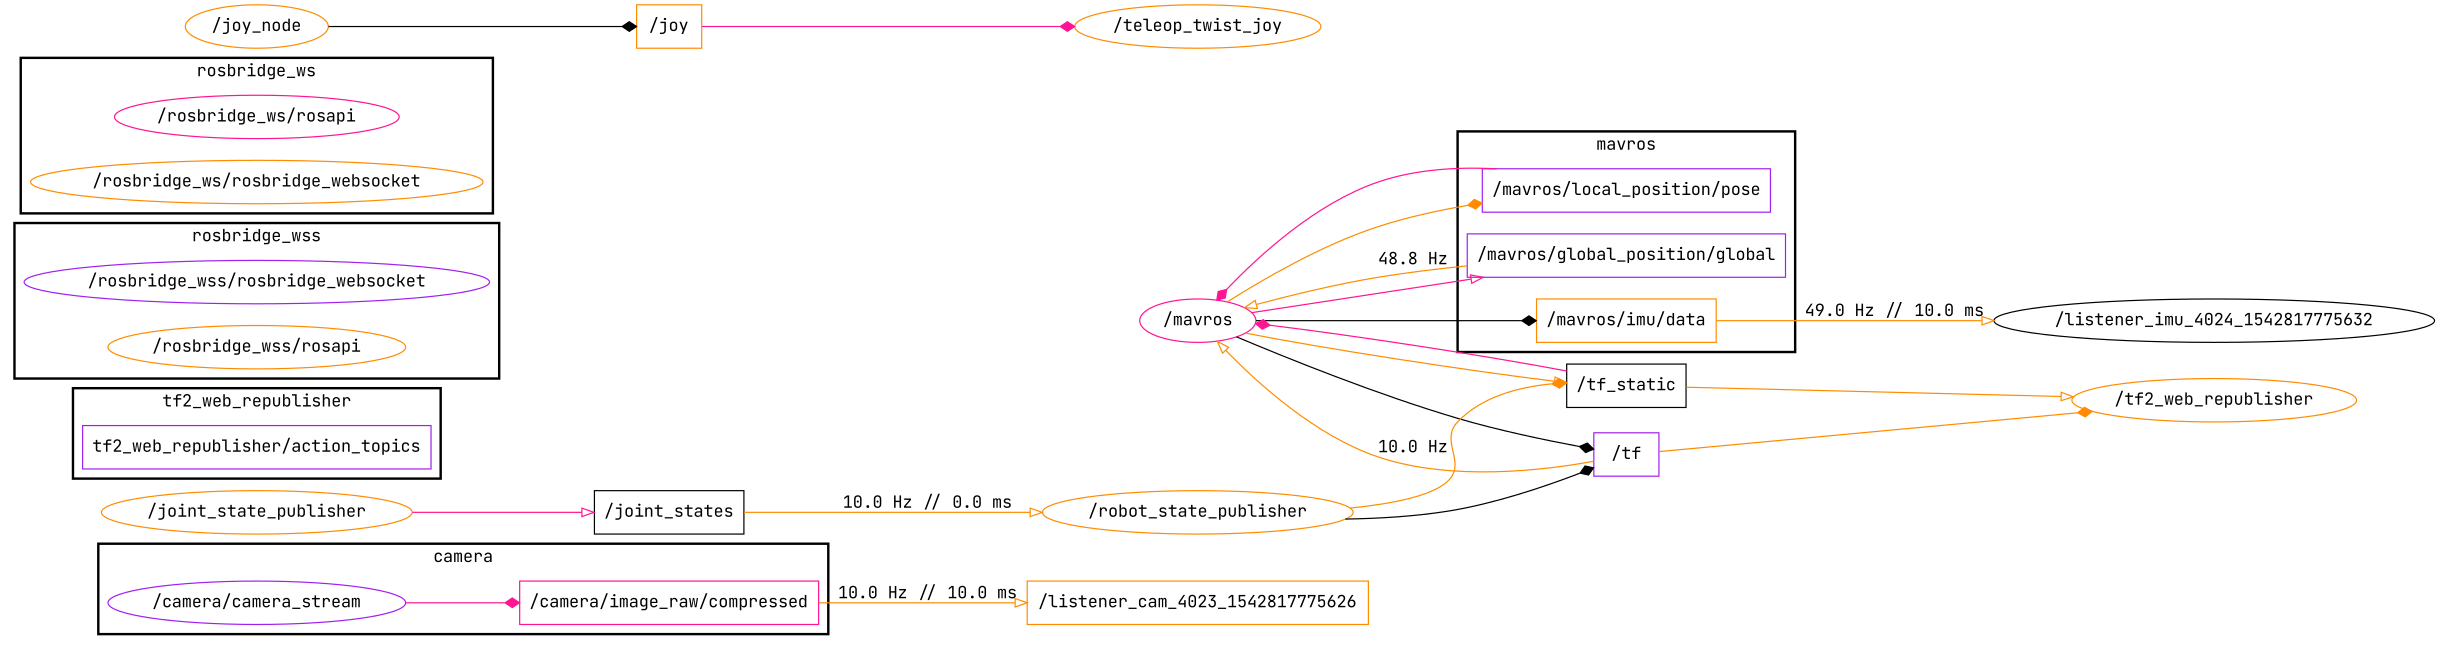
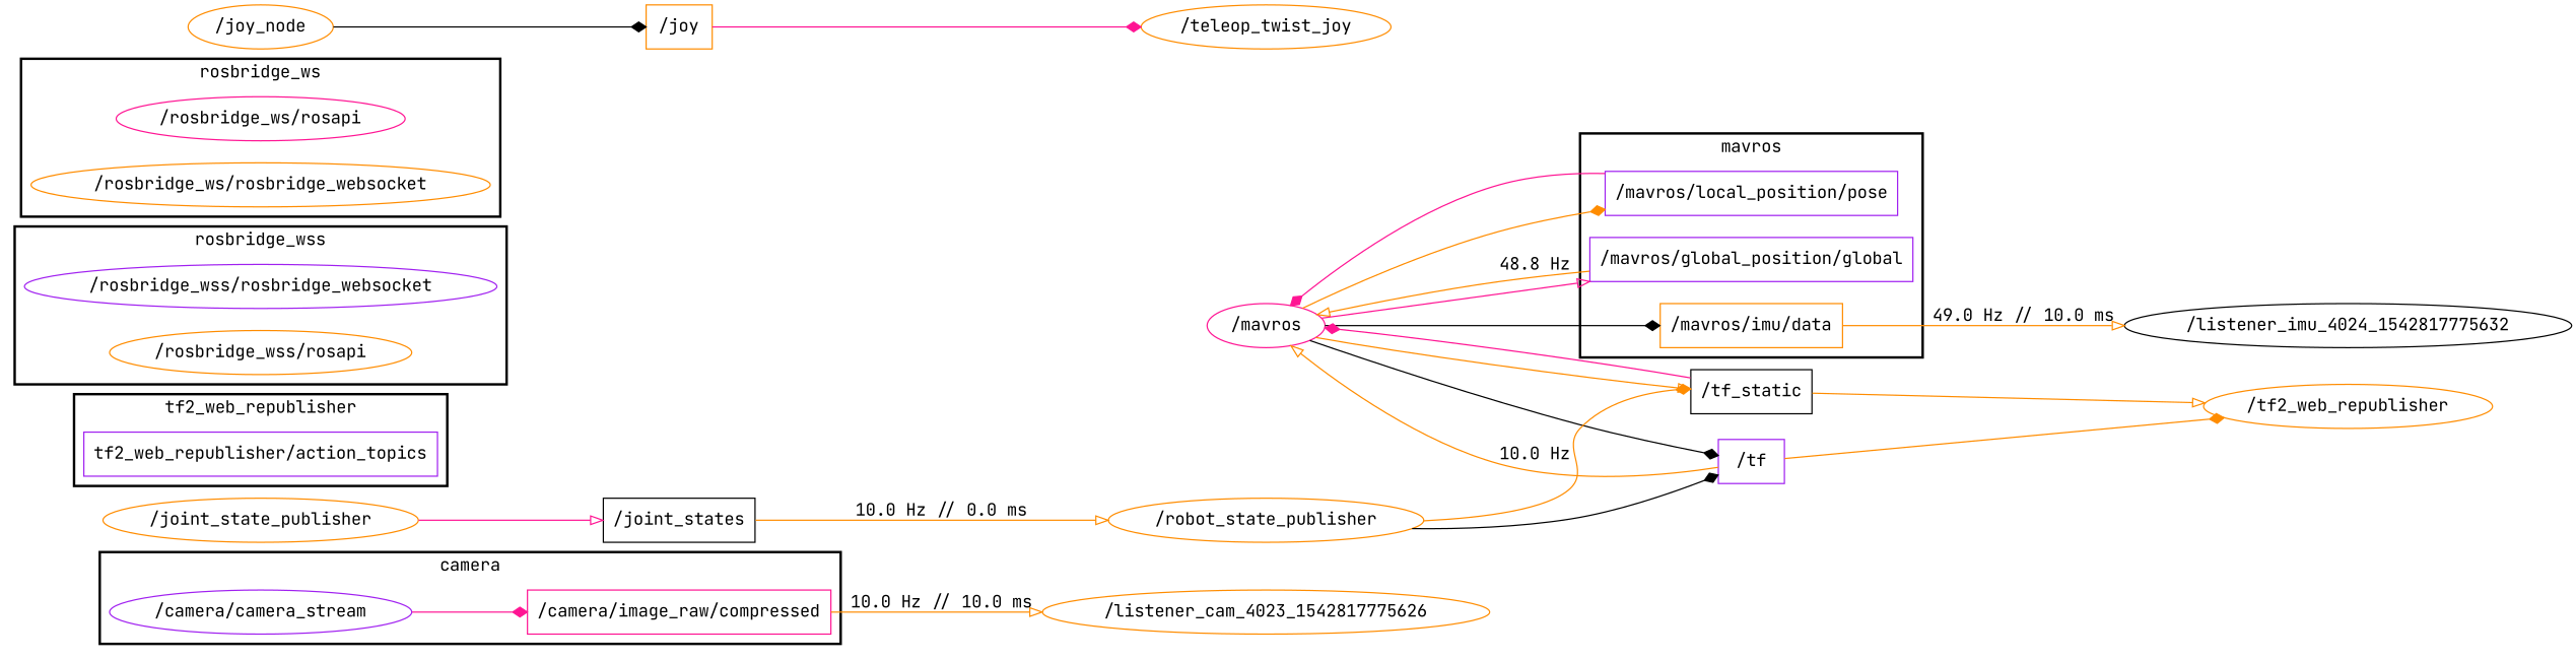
  digraph {
    compound=True
    fontname="JetBrains Mono"
    rank=same
    rankdir=LR
    ranksep=0.2
    node [color=darkorange fontname="JetBrains Mono" shape=ellipse]
    edge [arrowhead=diamond color=darkorange fontname="JetBrains Mono" penwidth=1]
    n1 [color=deeppink height=0.5 label="/camera/image_raw/compressed" shape=box width=2.6806]
    n2 [color=purple height=0.5 label="/camera/camera_stream" width=2.6539]
    n3 [color=purple height=0.5 label="/mavros/local_position/pose" shape=box width=2.3611]
    n4 [color=purple height=0.5 label="/mavros/global_position/global" shape=box width=2.5833]
    n5 [height=0.5 label="/mavros/imu/data" shape=box width=1.5694]
    n6 [color=purple height=0.5 label="tf2_web_republisher/action_topics" shape=box width=2.8333]
    n7 [color=purple height=0.5 label="/rosbridge_wss/rosbridge_websocket" width=3.9177]
    n8 [height=0.5 label="/rosbridge_wss/rosapi" width=2.4373]
    n9 [color=deeppink height=0.5 label="/rosbridge_ws/rosapi" width=2.347]
    n10 [height=0.5 label="/rosbridge_ws/rosbridge_websocket" width=3.8274]
-   n11 [height=0.5 label="/listener_cam_4023_1542817775626" shape=box width=3.9358]
+   n11 [height=0.5 label="/listener_cam_4023_1542817775626" width=3.9358]
    n12 [color=deeppink height=0.5 label="/mavros" width=1.1013]
    n13 [color=black height=0.5 label="/listener_imu_4024_1542817775632" width=3.9177]
    n14 [color=purple height=0.5 label="/tf" shape=box width=0.75]
    n15 [color=black height=0.5 label="/tf_static" shape=box width=0.88889]
    n16 [height=0.5 label="/tf2_web_republisher" width=2.3831]
    n17 [height=0.5 label="/joy" shape=box width=0.75]
    n18 [height=0.5 label="/teleop_twist_joy" width=1.9859]
    n19 [color=black height=0.5 label="/joint_states" shape=box width=1.1389]
    n20 [height=0.5 label="/robot_state_publisher" width=2.4734]
    n21 [height=0.5 label="/joy_node" width=1.2818]
    n22 [height=0.5 label="/joint_state_publisher" width=2.4192]
    subgraph cluster_1 {
      label=camera
      style=bold
      n1
      n2
    }
    subgraph cluster_2 {
      label=mavros
      style=bold
      n3
      n4
      n5
    }
    subgraph cluster_3 {
      label=tf2_web_republisher
      style=bold
      n6
    }
    subgraph cluster_4 {
      label=rosbridge_wss
      style=bold
      n7
      n8
    }
    subgraph cluster_5 {
      label=rosbridge_ws
      style=bold
      n9
      n10
    }
    n1 -> n11 [arrowhead=onormal colorB=0 colorG=255 colorR=31 label="\n10.0 Hz // 10.0 ms"]
    n2 -> n1 [color=deeppink]
    n3 -> n12 [color=deeppink]
    n4 -> n12 [arrowhead=onormal colorB=0 colorG=0 colorR=0 label="\n48.8 Hz"]
    n5 -> n13 [arrowhead=onormal colorB=0 colorG=255 colorR=36 label="\n49.0 Hz // 10.0 ms"]
    n12 -> n3
    n12 -> n4 [arrowhead=onormal color=deeppink]
    n12 -> n5 [color=black]
    n12 -> n14 [color=black]
    n12 -> n15 [arrowhead=onormal]
    n14 -> n12 [arrowhead=onormal colorB=0 colorG=0 colorR=0 label="\n10.0 Hz"]
    n14 -> n16
    n15 -> n12 [color=deeppink]
    n15 -> n16 [arrowhead=onormal]
    n17 -> n18 [color=deeppink]
    n19 -> n20 [arrowhead=onormal colorB=0 colorG=255 colorR=3 label="\n10.0 Hz // 0.0 ms"]
    n20 -> n14 [color=black]
    n20 -> n15
    n21 -> n17 [color=black]
    n22 -> n19 [arrowhead=onormal color=deeppink]
  }
